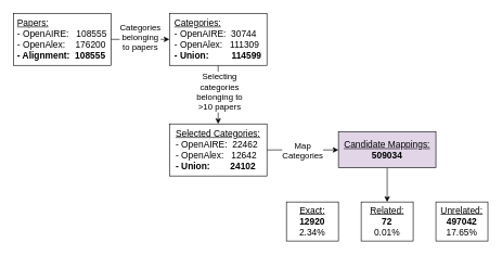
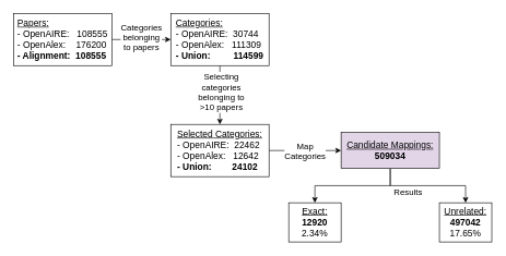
  <mxCell id="0" />
  <mxCell id="1" parent="0" />
  <mxCell id="2" style="edgeStyle=orthogonalEdgeStyle;rounded=0;orthogonalLoop=1;jettySize=auto;html=1;exitX=1;exitY=0.5;exitDx=0;exitDy=0;" edge="1" parent="1" source="4" target="7"><mxGeometry relative="1" as="geometry" /></mxCell>
  <mxCell id="3" value="&lt;font style=&quot;font-size: 13px;&quot;&gt;Categories&lt;/font&gt;&lt;div style=&quot;font-size: 13px;&quot;&gt;&lt;font style=&quot;font-size: 13px;&quot;&gt;belonging&lt;/font&gt;&lt;/div&gt;&lt;div style=&quot;font-size: 13px;&quot;&gt;&lt;font style=&quot;font-size: 13px;&quot;&gt;to papers&lt;/font&gt;&lt;/div&gt;" style="edgeLabel;html=1;align=center;verticalAlign=middle;resizable=0;points=[];" vertex="1" connectable="0" parent="2"><mxGeometry x="-0.255" y="4" relative="1" as="geometry"><mxPoint x="10" as="offset" /></mxGeometry></mxCell>
  <mxCell id="4" value="&lt;div style=&quot;text-align: justify; font-size: 14px;&quot;&gt;&lt;span style=&quot;background-color: initial;&quot;&gt;&lt;u style=&quot;&quot;&gt;&lt;font style=&quot;font-size: 14px;&quot;&gt;Papers:&lt;/font&gt;&lt;/u&gt;&lt;/span&gt;&lt;/div&gt;&lt;div style=&quot;text-align: justify; font-size: 14px;&quot;&gt;&lt;font style=&quot;font-size: 14px;&quot;&gt;- OpenAIRE:&amp;nbsp; &amp;nbsp;108555&lt;/font&gt;&lt;/div&gt;&lt;div style=&quot;text-align: justify; font-size: 14px;&quot;&gt;&lt;font style=&quot;font-size: 14px;&quot;&gt;- OpenAlex:&amp;nbsp; &amp;nbsp; 176200&lt;/font&gt;&lt;/div&gt;&lt;div style=&quot;text-align: justify; font-size: 14px;&quot;&gt;&lt;b style=&quot;&quot;&gt;&lt;font style=&quot;font-size: 14px;&quot;&gt;- Alignment:&amp;nbsp; 108555&lt;/font&gt;&lt;/b&gt;&lt;/div&gt;" style="rounded=0;whiteSpace=wrap;html=1;" vertex="1" parent="1"><mxGeometry x="20" y="20" width="150" height="80" as="geometry" /></mxCell>
  <mxCell id="5" style="edgeStyle=orthogonalEdgeStyle;rounded=0;orthogonalLoop=1;jettySize=auto;html=1;exitX=0.5;exitY=1;exitDx=0;exitDy=0;entryX=0.5;entryY=0;entryDx=0;entryDy=0;" edge="1" parent="1" source="7" target="10"><mxGeometry relative="1" as="geometry" /></mxCell>
  <mxCell id="6" value="&lt;font style=&quot;font-size: 13px;&quot;&gt;Selecting&lt;/font&gt;&lt;div style=&quot;font-size: 13px;&quot;&gt;&lt;font style=&quot;font-size: 13px;&quot;&gt;categories&lt;/font&gt;&lt;/div&gt;&lt;div style=&quot;font-size: 13px;&quot;&gt;&lt;font style=&quot;font-size: 13px;&quot;&gt;belonging to&lt;/font&gt;&lt;/div&gt;&lt;div style=&quot;font-size: 13px;&quot;&gt;&lt;font style=&quot;font-size: 13px;&quot;&gt;&amp;gt;10 papers&lt;/font&gt;&lt;/div&gt;" style="edgeLabel;html=1;align=center;verticalAlign=middle;resizable=0;points=[];" vertex="1" connectable="0" parent="5"><mxGeometry x="-0.111" y="1" relative="1" as="geometry"><mxPoint as="offset" /></mxGeometry></mxCell>
  <mxCell id="7" value="&lt;div style=&quot;text-align: justify; font-size: 14px;&quot;&gt;&lt;span style=&quot;background-color: initial;&quot;&gt;&lt;u style=&quot;&quot;&gt;&lt;font style=&quot;font-size: 14px;&quot;&gt;Categories:&lt;/font&gt;&lt;/u&gt;&lt;/span&gt;&lt;/div&gt;&lt;div style=&quot;text-align: justify; font-size: 14px;&quot;&gt;&lt;font style=&quot;font-size: 14px;&quot;&gt;- OpenAIRE:&amp;nbsp; 30744&lt;/font&gt;&lt;/div&gt;&lt;div style=&quot;text-align: justify; font-size: 14px;&quot;&gt;&lt;font style=&quot;font-size: 14px;&quot;&gt;- OpenAlex:&amp;nbsp; &amp;nbsp;111309&lt;/font&gt;&lt;/div&gt;&lt;div style=&quot;text-align: justify; font-size: 14px;&quot;&gt;&lt;b style=&quot;&quot;&gt;&lt;font style=&quot;font-size: 14px;&quot;&gt;- Union:&amp;nbsp; &amp;nbsp; &amp;nbsp; &amp;nbsp; &amp;nbsp;&lt;span style=&quot;background-color: initial; text-align: center;&quot;&gt;114599&lt;/span&gt;&lt;/font&gt;&lt;/b&gt;&lt;/div&gt;" style="rounded=0;whiteSpace=wrap;html=1;" vertex="1" parent="1"><mxGeometry x="260" y="20" width="150" height="80" as="geometry" /></mxCell>
  <mxCell id="8" style="edgeStyle=orthogonalEdgeStyle;rounded=0;orthogonalLoop=1;jettySize=auto;html=1;exitX=1;exitY=0.5;exitDx=0;exitDy=0;entryX=0;entryY=0.5;entryDx=0;entryDy=0;" edge="1" parent="1" source="10" target="15"><mxGeometry relative="1" as="geometry" /></mxCell>
  <mxCell id="9" value="&lt;font style=&quot;font-size: 13px;&quot;&gt;Map&lt;/font&gt;&lt;div style=&quot;font-size: 13px;&quot;&gt;&lt;font style=&quot;font-size: 13px;&quot;&gt;Categories&lt;/font&gt;&lt;/div&gt;" style="edgeLabel;html=1;align=center;verticalAlign=middle;resizable=0;points=[];" vertex="1" connectable="0" parent="8"><mxGeometry x="-0.025" relative="1" as="geometry"><mxPoint as="offset" /></mxGeometry></mxCell>
  <mxCell id="10" value="&lt;div style=&quot;text-align: justify; font-size: 14px;&quot;&gt;&lt;span style=&quot;background-color: initial;&quot;&gt;&lt;u style=&quot;&quot;&gt;&lt;font style=&quot;font-size: 14px;&quot;&gt;Selected Categories:&lt;/font&gt;&lt;/u&gt;&lt;/span&gt;&lt;/div&gt;&lt;div style=&quot;text-align: justify; font-size: 14px;&quot;&gt;&lt;font style=&quot;font-size: 14px;&quot;&gt;- OpenAIRE:&amp;nbsp; 22462&lt;/font&gt;&lt;/div&gt;&lt;div style=&quot;text-align: justify; font-size: 14px;&quot;&gt;&lt;font style=&quot;font-size: 14px;&quot;&gt;- OpenAlex:&amp;nbsp; &amp;nbsp;12642&lt;/font&gt;&lt;/div&gt;&lt;div style=&quot;text-align: justify; font-size: 14px;&quot;&gt;&lt;b style=&quot;&quot;&gt;&lt;font style=&quot;font-size: 14px;&quot;&gt;- Union:&amp;nbsp; &amp;nbsp; &amp;nbsp; &amp;nbsp; 24102&lt;/font&gt;&lt;/b&gt;&lt;/div&gt;" style="rounded=0;whiteSpace=wrap;html=1;" vertex="1" parent="1"><mxGeometry x="260" y="190" width="150" height="80" as="geometry" /></mxCell>
- <mxCell id="12" style="edgeStyle=orthogonalEdgeStyle;rounded=0;orthogonalLoop=1;jettySize=auto;html=1;exitX=0.5;exitY=1;exitDx=0;exitDy=0;entryX=0.5;entryY=0;entryDx=0;entryDy=0;" edge="1" parent="1" source="15" target="16"><mxGeometry relative="1" as="geometry" /></mxCell>
+ <mxCell id="11" style="edgeStyle=orthogonalEdgeStyle;rounded=0;orthogonalLoop=1;jettySize=auto;html=1;exitX=0.5;exitY=1;exitDx=0;exitDy=0;entryX=0.5;entryY=0;entryDx=0;entryDy=0;" edge="1" parent="1" source="15" target="17"><mxGeometry relative="1" as="geometry" /></mxCell>
+ <mxCell id="13" style="edgeStyle=orthogonalEdgeStyle;rounded=0;orthogonalLoop=1;jettySize=auto;html=1;exitX=0.5;exitY=1;exitDx=0;exitDy=0;entryX=0.5;entryY=0;entryDx=0;entryDy=0;" edge="1" parent="1" source="15" target="18"><mxGeometry relative="1" as="geometry" /></mxCell>
+ <mxCell id="14" value="&lt;font style=&quot;font-size: 13px;&quot;&gt;Results&lt;/font&gt;" style="edgeLabel;html=1;align=center;verticalAlign=middle;resizable=0;points=[];" vertex="1" connectable="0" parent="13"><mxGeometry x="-0.447" y="-2" relative="1" as="geometry"><mxPoint x="7" y="8" as="offset" /></mxGeometry></mxCell>
  <mxCell id="15" value="&lt;div style=&quot;text-align: justify; font-size: 14px;&quot;&gt;&lt;span style=&quot;background-color: initial;&quot;&gt;&lt;u style=&quot;&quot;&gt;&lt;font style=&quot;font-size: 14px;&quot;&gt;Candidate Mappings:&lt;/font&gt;&lt;/u&gt;&lt;/span&gt;&lt;/div&gt;&lt;div style=&quot;font-size: 14px;&quot;&gt;&lt;font style=&quot;font-size: 14px;&quot;&gt;&lt;b&gt;509034&lt;/b&gt;&lt;/font&gt;&lt;/div&gt;" style="rounded=0;whiteSpace=wrap;html=1;fillColor=#e1d5e7;" vertex="1" parent="1"><mxGeometry x="520" y="202.5" width="150" height="55" as="geometry" /></mxCell>
- <mxCell id="16" value="&lt;div style=&quot;font-size: 14px;&quot;&gt;&lt;u&gt;Related:&lt;/u&gt;&lt;/div&gt;&lt;div style=&quot;font-size: 14px;&quot;&gt;&lt;span style=&quot;background-color: initial;&quot;&gt;&lt;b&gt;72&lt;/b&gt;&lt;/span&gt;&lt;/div&gt;&lt;div style=&quot;font-size: 14px;&quot;&gt;&lt;span style=&quot;background-color: initial;&quot;&gt;0.01%&lt;/span&gt;&lt;/div&gt;" style="rounded=0;whiteSpace=wrap;html=1;align=center;" vertex="1" parent="1"><mxGeometry x="555" y="310" width="80" height="60" as="geometry" /></mxCell>
  <mxCell id="17" value="&lt;div style=&quot;font-size: 14px;&quot;&gt;&lt;u&gt;Exact:&lt;/u&gt;&lt;/div&gt;&lt;div style=&quot;font-size: 14px;&quot;&gt;&lt;span style=&quot;background-color: initial;&quot;&gt;&lt;b&gt;12920&lt;/b&gt;&lt;/span&gt;&lt;/div&gt;&lt;div style=&quot;font-size: 14px;&quot;&gt;&lt;span style=&quot;background-color: initial;&quot;&gt;2.34%&lt;/span&gt;&lt;/div&gt;" style="rounded=0;whiteSpace=wrap;html=1;align=center;" vertex="1" parent="1"><mxGeometry x="440" y="310" width="80" height="60" as="geometry" /></mxCell>
  <mxCell id="18" value="&lt;div style=&quot;font-size: 14px;&quot;&gt;&lt;u&gt;Unrelated:&lt;/u&gt;&lt;/div&gt;&lt;div style=&quot;font-size: 14px;&quot;&gt;&lt;span style=&quot;background-color: initial;&quot;&gt;&lt;b&gt;497042&lt;/b&gt;&lt;/span&gt;&lt;/div&gt;&lt;div style=&quot;font-size: 14px;&quot;&gt;&lt;span style=&quot;background-color: initial;&quot;&gt;17.65%&lt;/span&gt;&lt;/div&gt;" style="rounded=0;whiteSpace=wrap;html=1;align=center;" vertex="1" parent="1"><mxGeometry x="670" y="310" width="80" height="60" as="geometry" /></mxCell>
